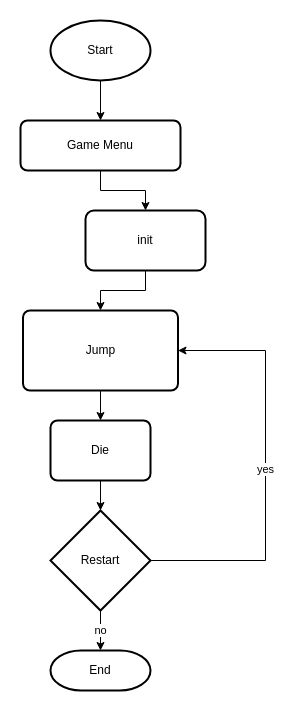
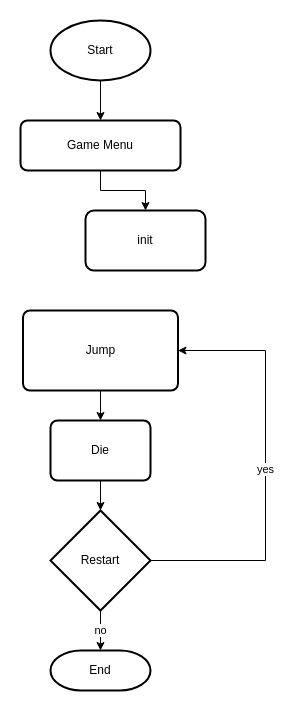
  <mxCell id="0" />
  <mxCell id="1" parent="0" />
  <mxCell id="2" value="" style="edgeStyle=orthogonalEdgeStyle;rounded=0;orthogonalLoop=1;jettySize=auto;html=1;" edge="1" parent="1" source="3" target="15"><mxGeometry relative="1" as="geometry" /></mxCell>
  <mxCell id="3" value="Game Menu" style="rounded=1;whiteSpace=wrap;html=1;absoluteArcSize=1;arcSize=14;strokeWidth=2;" vertex="1" parent="1"><mxGeometry x="20" y="120" width="160" height="50" as="geometry" /></mxCell>
  <mxCell id="4" style="edgeStyle=orthogonalEdgeStyle;rounded=0;orthogonalLoop=1;jettySize=auto;html=1;" edge="1" parent="1" source="5" target="10"><mxGeometry relative="1" as="geometry" /></mxCell>
  <mxCell id="5" value="Jump" style="rounded=1;whiteSpace=wrap;html=1;absoluteArcSize=1;arcSize=14;strokeWidth=2;" vertex="1" parent="1"><mxGeometry x="22.5" y="310" width="155" height="80" as="geometry" /></mxCell>
  <mxCell id="6" value="yes" style="edgeStyle=orthogonalEdgeStyle;rounded=0;orthogonalLoop=1;jettySize=auto;html=1;entryX=1;entryY=0.5;entryDx=0;entryDy=0;exitX=1;exitY=0.5;exitDx=0;exitDy=0;exitPerimeter=0;" edge="1" parent="1" source="8" target="5"><mxGeometry relative="1" as="geometry"><Array as="points"><mxPoint x="265" y="560" /><mxPoint x="265" y="350" /></Array></mxGeometry></mxCell>
  <mxCell id="7" value="no" style="edgeStyle=orthogonalEdgeStyle;rounded=0;orthogonalLoop=1;jettySize=auto;html=1;" edge="1" parent="1" source="8" target="11"><mxGeometry relative="1" as="geometry" /></mxCell>
  <mxCell id="8" value="Restart" style="strokeWidth=2;html=1;shape=mxgraph.flowchart.decision;whiteSpace=wrap;" vertex="1" parent="1"><mxGeometry x="50" y="510" width="100" height="100" as="geometry" /></mxCell>
  <mxCell id="9" style="edgeStyle=orthogonalEdgeStyle;rounded=0;orthogonalLoop=1;jettySize=auto;html=1;" edge="1" parent="1" source="10" target="8"><mxGeometry relative="1" as="geometry" /></mxCell>
  <mxCell id="10" value="Die" style="rounded=1;whiteSpace=wrap;html=1;absoluteArcSize=1;arcSize=14;strokeWidth=2;" vertex="1" parent="1"><mxGeometry x="50" y="420" width="100" height="60" as="geometry" /></mxCell>
  <mxCell id="11" value="End" style="strokeWidth=2;html=1;shape=mxgraph.flowchart.terminator;whiteSpace=wrap;" vertex="1" parent="1"><mxGeometry x="50" y="650" width="100" height="40" as="geometry" /></mxCell>
  <mxCell id="12" style="edgeStyle=orthogonalEdgeStyle;rounded=0;orthogonalLoop=1;jettySize=auto;html=1;" edge="1" parent="1" source="13" target="3"><mxGeometry relative="1" as="geometry" /></mxCell>
  <mxCell id="13" value="Start" style="strokeWidth=2;html=1;shape=mxgraph.flowchart.start_1;whiteSpace=wrap;" vertex="1" parent="1"><mxGeometry x="50" y="20" width="100" height="60" as="geometry" /></mxCell>
- <mxCell id="14" style="edgeStyle=orthogonalEdgeStyle;rounded=0;orthogonalLoop=1;jettySize=auto;html=1;" edge="1" parent="1" source="15" target="5"><mxGeometry relative="1" as="geometry" /></mxCell>
  <mxCell id="15" value="init" style="whiteSpace=wrap;html=1;rounded=1;arcSize=14;strokeWidth=2;" vertex="1" parent="1"><mxGeometry x="85" y="210" width="120" height="60" as="geometry" /></mxCell>
